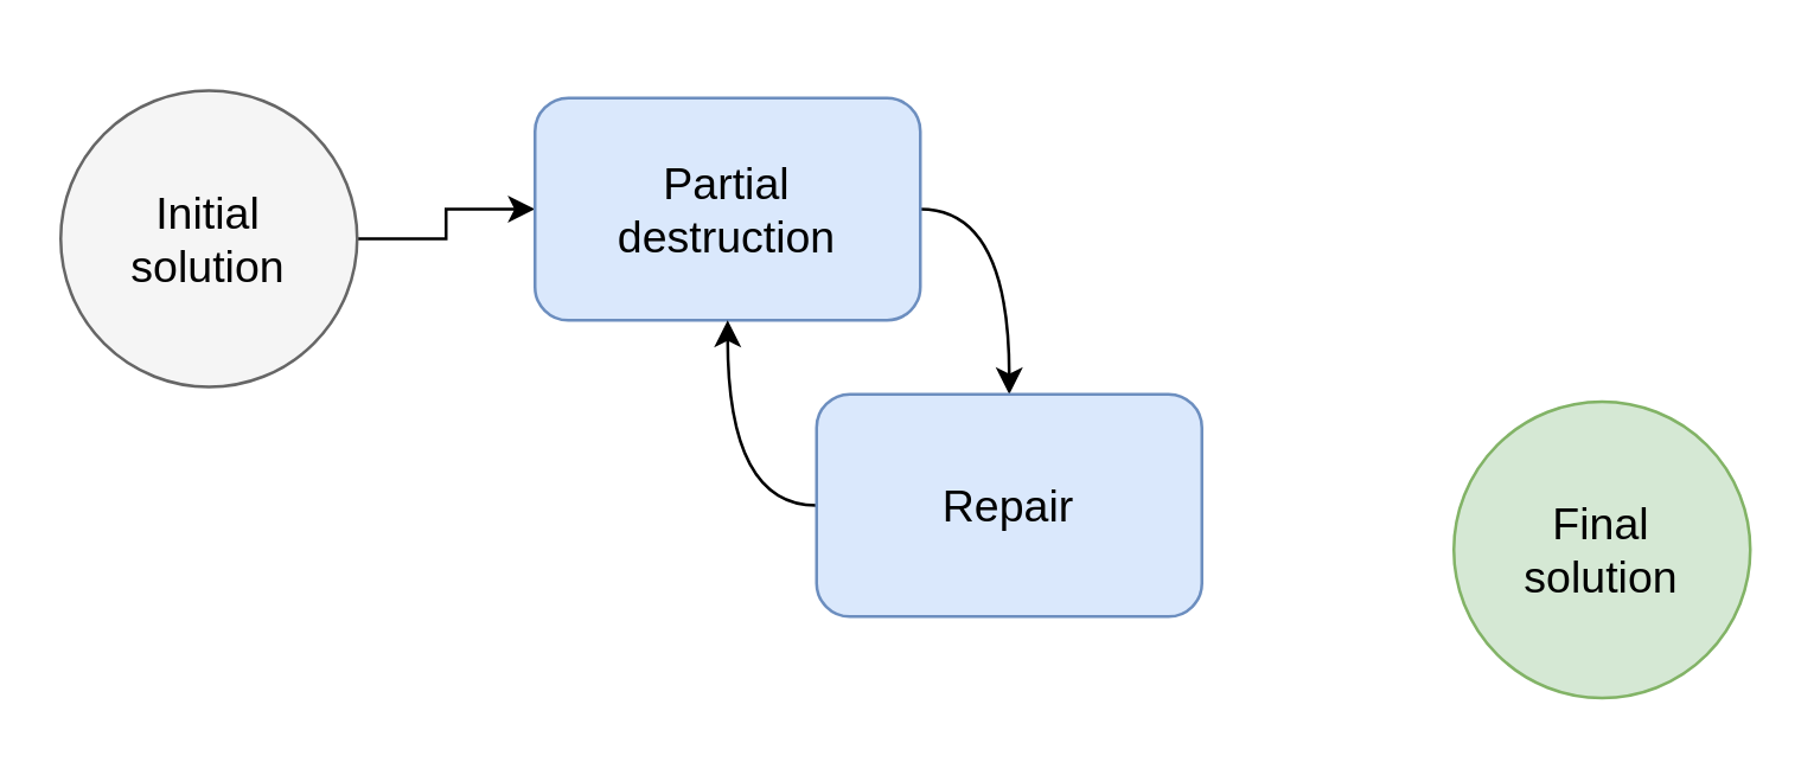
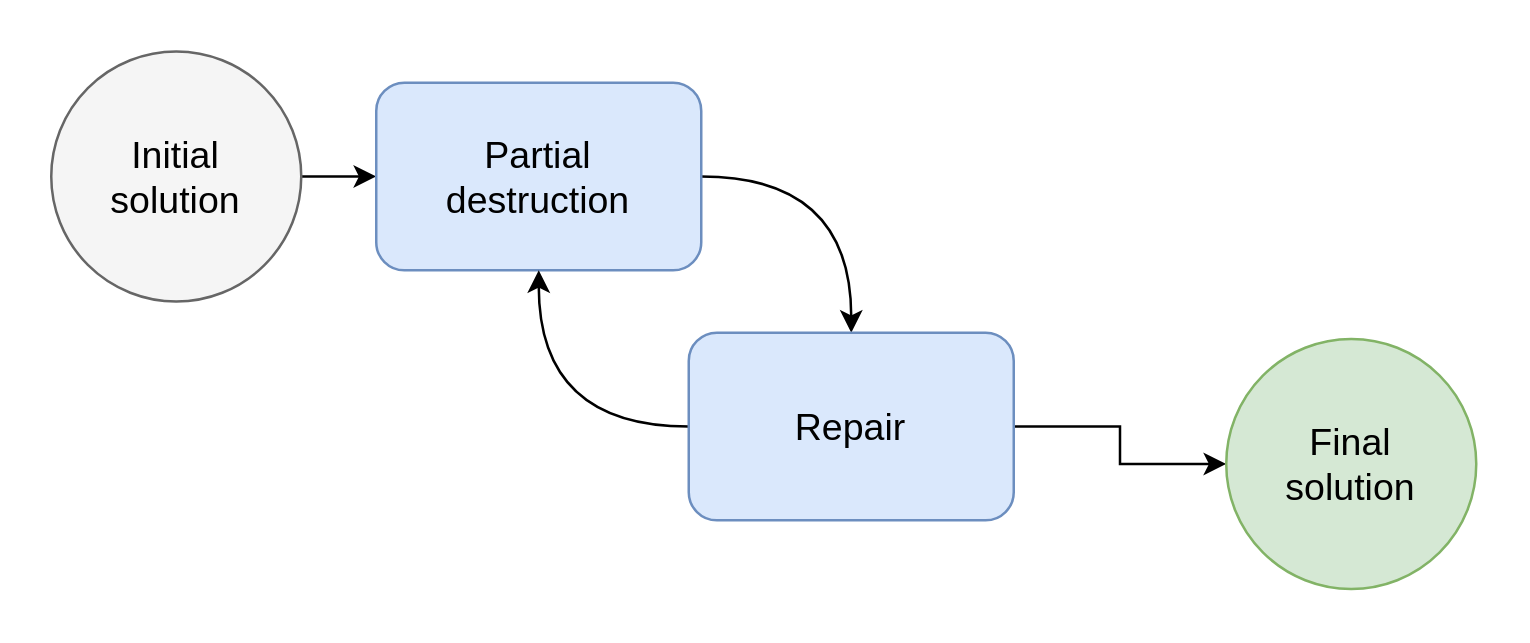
  <mxCell id="0" />
  <mxCell id="1" parent="0" />
  <mxCell id="2" value="" style="edgeStyle=orthogonalEdgeStyle;rounded=0;orthogonalLoop=1;jettySize=auto;fontFamily=Helvetica;fontSize=15;fontColor=#000000;" parent="1" source="3" target="5" edge="1"><mxGeometry relative="1" as="geometry" /></mxCell>
- <mxCell id="3" value="Initial&#10;solution" style="ellipse;whiteSpace=wrap;fillColor=#f5f5f5;strokeColor=#666666;fontColor=#000000;fontFamily=Helvetica;fontSize=15;" parent="1" vertex="1"><mxGeometry x="20" y="30" width="100" height="100" as="geometry" /></mxCell>
+ <mxCell id="3" value="Initial&#10;solution" style="ellipse;whiteSpace=wrap;fillColor=#f5f5f5;strokeColor=#666666;fontColor=#000000;fontFamily=Helvetica;fontSize=15;" parent="1" vertex="1"><mxGeometry x="20" y="20" width="100" height="100" as="geometry" /></mxCell>
  <mxCell id="4" value="" style="edgeStyle=orthogonalEdgeStyle;curved=1;rounded=0;orthogonalLoop=1;jettySize=auto;exitX=1;exitY=0.5;exitDx=0;exitDy=0;entryX=0.5;entryY=0;entryDx=0;entryDy=0;fontFamily=Helvetica;fontSize=15;fontColor=#000000;" parent="1" source="5" target="8" edge="1"><mxGeometry relative="1" as="geometry" /></mxCell>
- <mxCell id="5" value="Partial&#10;destruction" style="whiteSpace=wrap;fillColor=#dae8fc;strokeColor=#6c8ebf;rounded=1;glass=0;shadow=0;fontFamily=Helvetica;fontSize=15;fontColor=#000000;" parent="1" vertex="1"><mxGeometry x="180" y="32.5" width="130" height="75" as="geometry" /></mxCell>
+ <mxCell id="5" value="Partial&#10;destruction" style="whiteSpace=wrap;fillColor=#dae8fc;strokeColor=#6c8ebf;rounded=1;glass=0;shadow=0;fontFamily=Helvetica;fontSize=15;fontColor=#000000;" parent="1" vertex="1"><mxGeometry x="150" y="32.5" width="130" height="75" as="geometry" /></mxCell>
+ <mxCell id="6" value="" style="edgeStyle=orthogonalEdgeStyle;rounded=0;orthogonalLoop=1;jettySize=auto;fontFamily=Helvetica;fontSize=15;fontColor=#000000;" parent="1" source="8" target="9" edge="1"><mxGeometry relative="1" as="geometry" /></mxCell>
  <mxCell id="7" value="" style="edgeStyle=orthogonalEdgeStyle;curved=1;rounded=0;orthogonalLoop=1;jettySize=auto;exitX=0;exitY=0.5;exitDx=0;exitDy=0;entryX=0.5;entryY=1;entryDx=0;entryDy=0;fontFamily=Helvetica;fontSize=15;fontColor=#000000;" parent="1" source="8" target="5" edge="1"><mxGeometry relative="1" as="geometry" /></mxCell>
  <mxCell id="8" value="Repair" style="whiteSpace=wrap;fillColor=#dae8fc;strokeColor=#6c8ebf;rounded=1;fontFamily=Helvetica;fontSize=15;fontColor=#000000;" parent="1" vertex="1"><mxGeometry x="275" y="132.5" width="130" height="75" as="geometry" /></mxCell>
  <mxCell id="9" value="Final&#10;solution" style="ellipse;whiteSpace=wrap;aspect=fixed;fillColor=#d5e8d4;strokeColor=#82b366;fontFamily=Helvetica;fontSize=15;fontColor=#000000;" parent="1" vertex="1"><mxGeometry x="490" y="135" width="100" height="100" as="geometry" /></mxCell>
